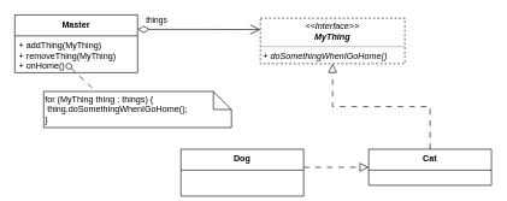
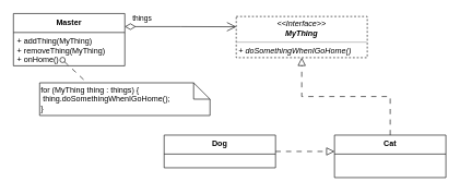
  <mxCell id="0" />
  <mxCell id="1" parent="0" />
  <mxCell id="2" value="Master" style="swimlane;fontStyle=1;align=center;verticalAlign=top;childLayout=stackLayout;horizontal=1;startSize=29;horizontalStack=0;resizeParent=1;resizeParentMax=0;resizeLast=0;collapsible=1;marginBottom=0;" parent="1" vertex="1"><mxGeometry x="20" y="20" width="170" height="80" as="geometry" /></mxCell>
  <mxCell id="3" value="+ addThing(MyThing)&#10;+ removeThing(MyThing)&#10;+ onHome()" style="text;strokeColor=none;fillColor=none;align=left;verticalAlign=top;spacingLeft=4;spacingRight=4;overflow=hidden;rotatable=0;points=[[0,0.5],[1,0.5]];portConstraint=eastwest;fontStyle=0" parent="2" vertex="1"><mxGeometry y="29" width="170" height="51" as="geometry" /></mxCell>
- <mxCell id="4" value="Dog" style="swimlane;fontStyle=1;align=center;verticalAlign=top;childLayout=stackLayout;horizontal=1;startSize=29;horizontalStack=0;resizeParent=1;resizeParentMax=0;resizeLast=0;collapsible=1;marginBottom=0;" parent="1" vertex="1"><mxGeometry x="250" y="206" width="170" height="65" as="geometry" /></mxCell>
+ <mxCell id="4" value="Dog" style="swimlane;fontStyle=1;align=center;verticalAlign=top;childLayout=stackLayout;horizontal=1;startSize=29;horizontalStack=0;resizeParent=1;resizeParentMax=0;resizeLast=0;collapsible=1;marginBottom=0;" parent="1" vertex="1"><mxGeometry x="250" y="206" width="170" height="50" as="geometry" /></mxCell>
  <mxCell id="5" value="" style="endArrow=block;endSize=10;endFill=0;shadow=0;strokeWidth=1;rounded=0;edgeStyle=elbowEdgeStyle;elbow=vertical;dashed=1;dashPattern=8 8;labelBackgroundColor=none;fontColor=default;" parent="1" source="4" target="10" edge="1"><mxGeometry width="160" relative="1" as="geometry"><mxPoint x="-2.5" y="186" as="sourcePoint" /><mxPoint x="115" y="100" as="targetPoint" /></mxGeometry></mxCell>
  <mxCell id="6" value="&lt;p style=&quot;margin:0px;margin-top:4px;text-align:center;&quot;&gt;&lt;i&gt;&amp;lt;&amp;lt;Interface&amp;gt;&amp;gt;&lt;br&gt;&lt;b&gt;MyThing&lt;/b&gt;&lt;br&gt;&lt;/i&gt;&lt;/p&gt;&lt;hr size=&quot;1&quot;&gt;&lt;p style=&quot;margin:0px;margin-left:4px;&quot;&gt;&lt;/p&gt;&lt;p style=&quot;margin:0px;margin-left:4px;&quot;&gt;&lt;i&gt;+ doSomethingWhenIGoHome()&lt;/i&gt;&lt;/p&gt;" style="verticalAlign=top;align=left;overflow=fill;fontSize=12;fontFamily=Helvetica;html=1;dashed=1;" parent="1" vertex="1"><mxGeometry x="360" y="24.5" width="200" height="63" as="geometry" /></mxCell>
  <mxCell id="7" value="&lt;div&gt;for (MyThing thing : things) {&lt;span style=&quot;&quot;&gt;&lt;/span&gt;&lt;/div&gt;&lt;div&gt;&lt;span style=&quot;&quot;&gt;&lt;span style=&quot;&quot;&gt;   &lt;/span&gt;&lt;span style=&quot;white-space: pre;&quot;&gt; &lt;/span&gt;thing.doSomethingWhenIGoHome();&lt;/span&gt;&lt;/div&gt;&lt;div&gt;&lt;span style=&quot;&quot;&gt;&lt;span style=&quot;&quot;&gt;  &lt;/span&gt;}&lt;/span&gt;&lt;/div&gt;" style="shape=note2;boundedLbl=1;whiteSpace=wrap;html=1;size=25;verticalAlign=middle;align=left;labelPosition=center;verticalLabelPosition=middle;" parent="1" vertex="1"><mxGeometry x="60" y="126" width="260" height="50" as="geometry" /></mxCell>
  <mxCell id="8" value="" style="html=1;verticalAlign=bottom;labelBackgroundColor=none;startArrow=oval;startFill=0;startSize=8;endArrow=none;rounded=0;dashed=1;dashPattern=8 8;entryX=0;entryY=0;entryDx=72.5;entryDy=0;entryPerimeter=0;exitX=0.544;exitY=0.387;exitDx=0;exitDy=0;exitPerimeter=0;" parent="1" target="7" edge="1"><mxGeometry x="-0.055" y="19" relative="1" as="geometry"><mxPoint x="94.98" y="90.997" as="sourcePoint" /><mxPoint x="197.5" y="149" as="targetPoint" /><mxPoint x="-1" as="offset" /></mxGeometry></mxCell>
  <mxCell id="9" value="things" style="endArrow=open;html=1;endSize=12;startArrow=diamondThin;startSize=14;startFill=0;edgeStyle=orthogonalEdgeStyle;align=left;verticalAlign=bottom;rounded=0;entryX=0;entryY=0.25;entryDx=0;entryDy=0;exitX=1;exitY=0.25;exitDx=0;exitDy=0;" edge="1" parent="1" source="2" target="6"><mxGeometry x="-0.883" y="4" relative="1" as="geometry"><mxPoint x="320" y="44.5" as="sourcePoint" /><mxPoint x="235" y="5" as="targetPoint" /><mxPoint as="offset" /></mxGeometry></mxCell>
- <mxCell id="10" value="Cat" style="swimlane;fontStyle=1;align=center;verticalAlign=top;childLayout=stackLayout;horizontal=1;startSize=29;horizontalStack=0;resizeParent=1;resizeParentMax=0;resizeLast=0;collapsible=1;marginBottom=0;" vertex="1" parent="1"><mxGeometry x="510" y="206" width="170" height="50" as="geometry" /></mxCell>
+ <mxCell id="10" value="Cat" style="swimlane;fontStyle=1;align=center;verticalAlign=top;childLayout=stackLayout;horizontal=1;startSize=29;horizontalStack=0;resizeParent=1;resizeParentMax=0;resizeLast=0;collapsible=1;marginBottom=0;" vertex="1" parent="1"><mxGeometry x="510" y="206" width="170" height="65" as="geometry" /></mxCell>
  <mxCell id="11" value="" style="endArrow=block;endSize=10;endFill=0;shadow=0;strokeWidth=1;rounded=0;edgeStyle=elbowEdgeStyle;elbow=vertical;dashed=1;dashPattern=8 8;labelBackgroundColor=none;fontColor=default;entryX=0.5;entryY=1;entryDx=0;entryDy=0;" edge="1" parent="1" source="10" target="6"><mxGeometry width="160" relative="1" as="geometry"><mxPoint x="395" y="216" as="sourcePoint" /><mxPoint x="470" y="98" as="targetPoint" /></mxGeometry></mxCell>
